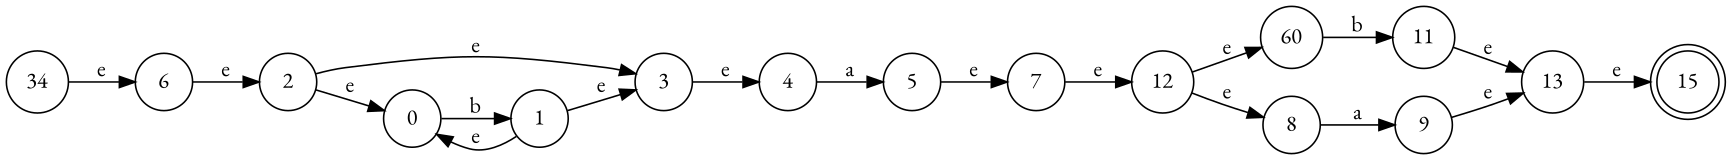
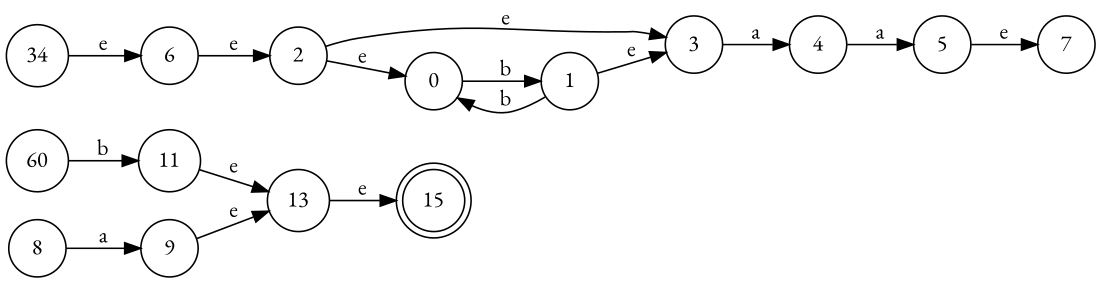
  digraph {
    fontname="EB Garamond"
    rankdir=LR
    node [fontname="EB Garamond" shape=circle]
    edge [fontname="EB Garamond"]
    15 [shape=doublecircle]
    n2 [label=34]
    6
    2
    3
    0
    4
    1
    5
    7
-   12
    n12 [label=60]
    8
    11
    9
    13
    n2 -> 6 [label=e]
    6 -> 2 [label=e]
    2 -> 3 [label=e]
    2 -> 0 [label=e]
-   3 -> 4 [label=e]
+   3 -> 4 [label=a]
    0 -> 1 [label=b]
    4 -> 5 [label=a]
    1 -> 3 [label=e]
-   1 -> 0 [label=e]
+   1 -> 0 [label=b]
    5 -> 7 [label=e]
-   7 -> 12 [label=e]
-   12 -> n12 [label=e]
-   12 -> 8 [label=e]
    n12 -> 11 [label=b]
    8 -> 9 [label=a]
    11 -> 13 [label=e]
    9 -> 13 [label=e]
    13 -> 15 [label=e]
  }
